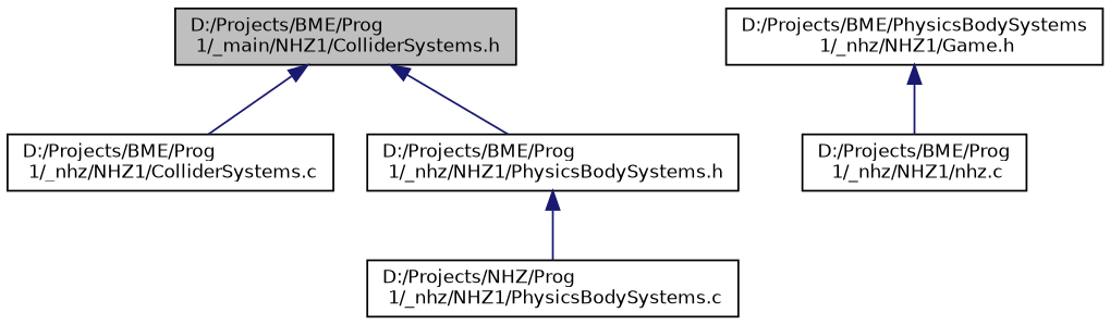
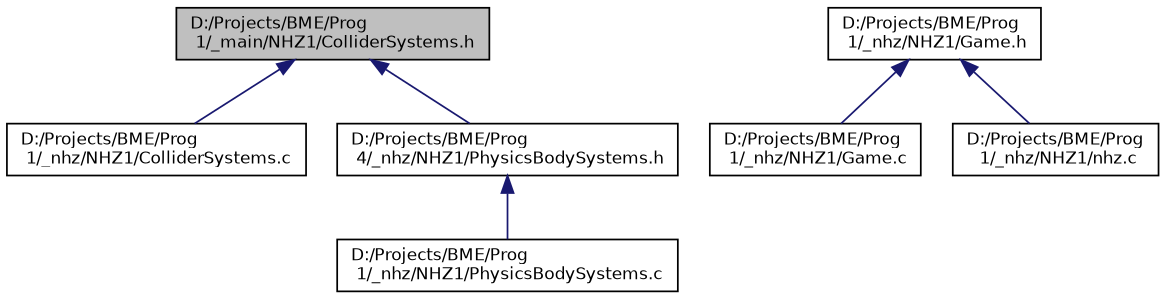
  digraph {
    node [color=black fillcolor=white fontname=Helvetica fontsize=10 shape=record style=filled]
    edge [color=midnightblue dir=back fontname=Helvetica fontsize=10 labelfontname=Helvetica labelfontsize=10 style=solid]
    n1 [fillcolor=grey75 fontcolor=black height=0.2 label="D:/Projects/BME/Prog\l 1/_main/NHZ1/ColliderSystems.h" width=0.4]
    n2 [height=0.2 label="D:/Projects/BME/Prog\l 1/_nhz/NHZ1/ColliderSystems.c" width=0.4]
-   n3 [height=0.2 label="D:/Projects/BME/Prog\l 1/_nhz/NHZ1/PhysicsBodySystems.h" width=0.4]
-   n4 [height=0.2 label="D:/Projects/NHZ/Prog\l 1/_nhz/NHZ1/PhysicsBodySystems.c" width=0.4]
-   n5 [height=0.2 label="D:/Projects/BME/PhysicsBodySystems\l 1/_nhz/NHZ1/Game.h" width=0.4]
+   n3 [height=0.2 label="D:/Projects/BME/Prog\l 4/_nhz/NHZ1/PhysicsBodySystems.h" width=0.4]
+   n4 [height=0.2 label="D:/Projects/BME/Prog\l 1/_nhz/NHZ1/PhysicsBodySystems.c" width=0.4]
+   n5 [height=0.2 label="D:/Projects/BME/Prog\l 1/_nhz/NHZ1/Game.h" width=0.4]
+   n6 [height=0.2 label="D:/Projects/BME/Prog\l 1/_nhz/NHZ1/Game.c" width=0.4]
    n7 [height=0.2 label="D:/Projects/BME/Prog\l 1/_nhz/NHZ1/nhz.c" width=0.4]
    n1 -> n2
    n1 -> n3
    n3 -> n4
+   n5 -> n6
    n5 -> n7
  }
